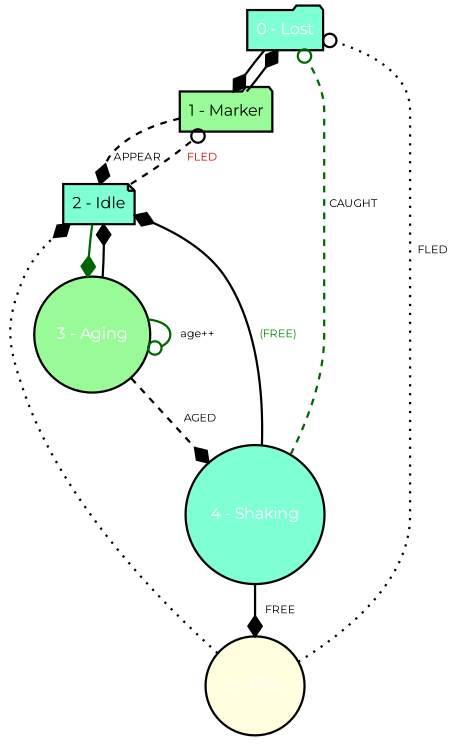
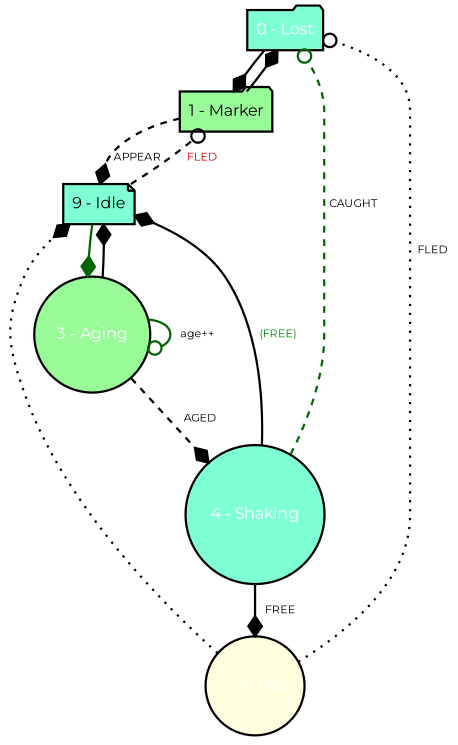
  digraph {
    fontname=Montserrat
    node [color=black fillcolor=aquamarine fontcolor=white fontname=Montserrat penwidth=2 shape=circle style="solid, filled,filled"]
    edge [arrowhead=diamond arrowsize=1.5 color=black fontname=Montserrat fontsize=10 penwidth=2 style=bold]
    n1 [label="0 - Lost" shape=folder]
    n2 [fillcolor=palegreen fontcolor=black label="1 - Marker" shape=folder]
-   n3 [fontcolor=black label="2 - Idle" shape=note]
+   n3 [fontcolor=black label="9 - Idle" shape=note]
    n4 [fillcolor=palegreen label="3 - Aging"]
    n5 [label="4 - Shaking"]
    n6 [fillcolor=lightyellow label="5 - Free"]
    n1 -> n2
    n2 -> n1
    n2 -> n3 [label=APPEAR style=dashed]
    n3 -> n2 [arrowhead=odot fontcolor=red3 label="    FLED" style=dashed]
    n3 -> n4 [color=darkgreen]
    n4 -> n3
    n4 -> n4 [arrowhead=odot color=darkgreen label="    age++"]
    n4 -> n5 [label="    AGED" style=dashed]
    n5 -> n1 [arrowhead=odot color=darkgreen label="  CAUGHT" style=dashed]
    n5 -> n3 [fontcolor=green4 label="(FREE)"]
    n5 -> n6 [label="    FREE"]
    n6 -> n1 [arrowhead=odot label="   FLED" style=dotted]
    n6 -> n3 [style=dotted]
  }
